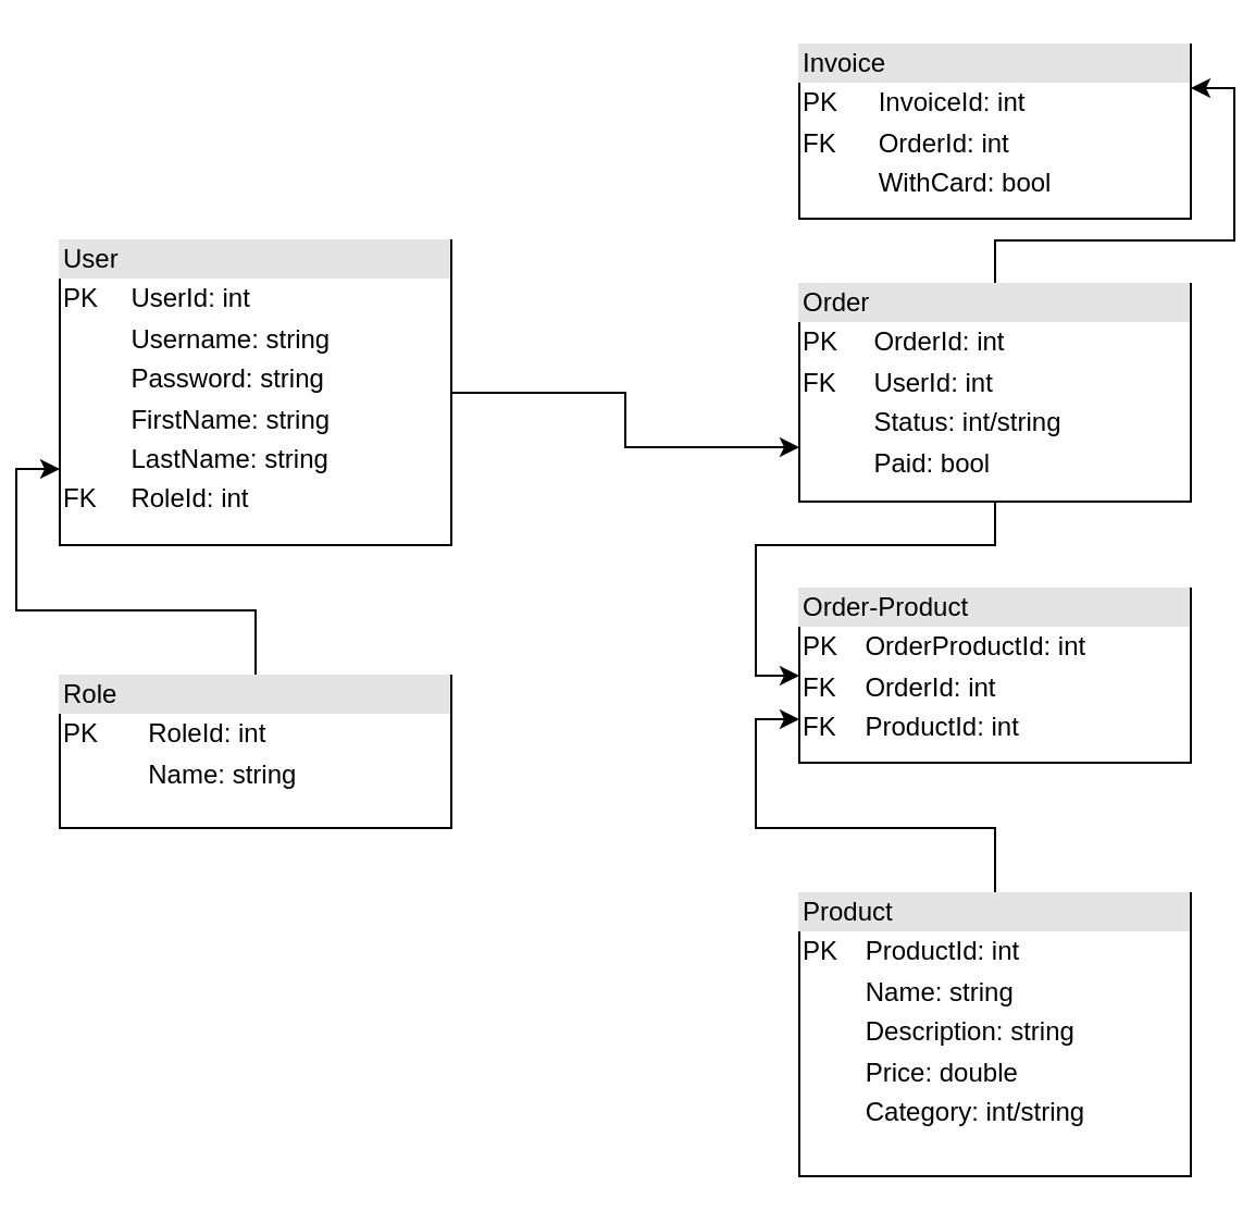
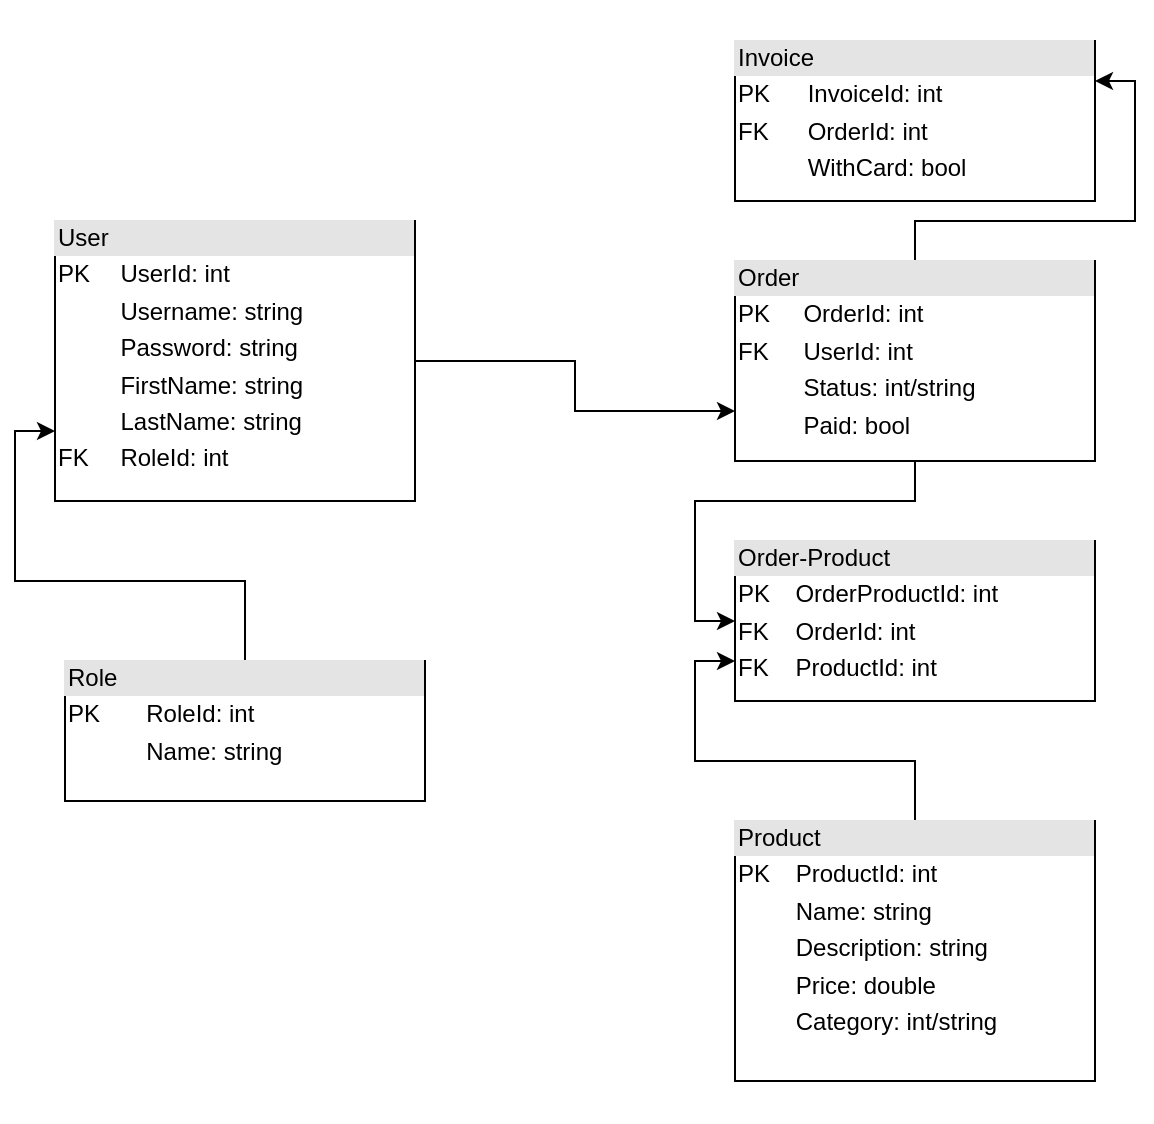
  <mxCell id="0" />
  <mxCell id="1" parent="0" />
  <mxCell id="2" style="edgeStyle=orthogonalEdgeStyle;rounded=0;orthogonalLoop=1;jettySize=auto;html=1;entryX=0;entryY=0.75;entryDx=0;entryDy=0;" parent="1" source="3" target="8" edge="1"><mxGeometry relative="1" as="geometry" /></mxCell>
  <mxCell id="3" value="&lt;div style=&quot;box-sizing: border-box ; width: 100% ; background: #e4e4e4 ; padding: 2px&quot;&gt;User&lt;/div&gt;&lt;table style=&quot;width: 100% ; font-size: 1em&quot; cellpadding=&quot;2&quot; cellspacing=&quot;0&quot;&gt;&lt;tbody&gt;&lt;tr&gt;&lt;td&gt;PK&lt;/td&gt;&lt;td&gt;UserId: int&lt;/td&gt;&lt;/tr&gt;&lt;tr&gt;&lt;td&gt;&lt;br&gt;&lt;/td&gt;&lt;td&gt;Username: string&lt;/td&gt;&lt;/tr&gt;&lt;tr&gt;&lt;td&gt;&lt;br&gt;&lt;/td&gt;&lt;td&gt;Password: string&lt;/td&gt;&lt;/tr&gt;&lt;tr&gt;&lt;td&gt;&lt;br&gt;&lt;/td&gt;&lt;td&gt;FirstName: string&lt;/td&gt;&lt;/tr&gt;&lt;tr&gt;&lt;td&gt;&lt;br&gt;&lt;/td&gt;&lt;td&gt;LastName: string&lt;/td&gt;&lt;/tr&gt;&lt;tr&gt;&lt;td&gt;FK&lt;/td&gt;&lt;td&gt;RoleId: int&lt;/td&gt;&lt;/tr&gt;&lt;/tbody&gt;&lt;/table&gt;" style="verticalAlign=top;align=left;overflow=fill;html=1;" parent="1" vertex="1"><mxGeometry x="20" y="110" width="180" height="140" as="geometry" /></mxCell>
  <mxCell id="4" style="edgeStyle=orthogonalEdgeStyle;rounded=0;orthogonalLoop=1;jettySize=auto;html=1;entryX=0;entryY=0.75;entryDx=0;entryDy=0;" parent="1" source="5" target="10" edge="1"><mxGeometry relative="1" as="geometry" /></mxCell>
  <mxCell id="5" value="&lt;div style=&quot;box-sizing: border-box ; width: 100% ; background: #e4e4e4 ; padding: 2px&quot;&gt;Product&lt;/div&gt;&lt;table style=&quot;width: 100% ; font-size: 1em&quot; cellpadding=&quot;2&quot; cellspacing=&quot;0&quot;&gt;&lt;tbody&gt;&lt;tr&gt;&lt;td&gt;PK&lt;/td&gt;&lt;td&gt;ProductId: int&lt;/td&gt;&lt;/tr&gt;&lt;tr&gt;&lt;td&gt;&lt;br&gt;&lt;/td&gt;&lt;td&gt;Name: string&lt;/td&gt;&lt;/tr&gt;&lt;tr&gt;&lt;td&gt;&lt;/td&gt;&lt;td&gt;Description: string&lt;/td&gt;&lt;/tr&gt;&lt;tr&gt;&lt;td&gt;&lt;br&gt;&lt;/td&gt;&lt;td&gt;Price: double&lt;/td&gt;&lt;/tr&gt;&lt;tr&gt;&lt;td&gt;&lt;br&gt;&lt;/td&gt;&lt;td&gt;Category: int/string&lt;/td&gt;&lt;/tr&gt;&lt;/tbody&gt;&lt;/table&gt;" style="verticalAlign=top;align=left;overflow=fill;html=1;" parent="1" vertex="1"><mxGeometry x="360" y="410" width="180" height="130" as="geometry" /></mxCell>
  <mxCell id="6" style="edgeStyle=orthogonalEdgeStyle;rounded=0;orthogonalLoop=1;jettySize=auto;html=1;entryX=0;entryY=0.5;entryDx=0;entryDy=0;" parent="1" source="8" target="10" edge="1"><mxGeometry relative="1" as="geometry" /></mxCell>
  <mxCell id="7" style="edgeStyle=orthogonalEdgeStyle;rounded=0;orthogonalLoop=1;jettySize=auto;html=1;entryX=1;entryY=0.25;entryDx=0;entryDy=0;" parent="1" source="8" target="9" edge="1"><mxGeometry relative="1" as="geometry" /></mxCell>
  <mxCell id="8" value="&lt;div style=&quot;box-sizing: border-box ; width: 100% ; background: #e4e4e4 ; padding: 2px&quot;&gt;Order&lt;/div&gt;&lt;table style=&quot;width: 100% ; font-size: 1em&quot; cellpadding=&quot;2&quot; cellspacing=&quot;0&quot;&gt;&lt;tbody&gt;&lt;tr&gt;&lt;td&gt;PK&lt;/td&gt;&lt;td&gt;OrderId: int&lt;/td&gt;&lt;/tr&gt;&lt;tr&gt;&lt;td&gt;FK&lt;/td&gt;&lt;td&gt;UserId: int&lt;/td&gt;&lt;/tr&gt;&lt;tr&gt;&lt;td&gt;&lt;br&gt;&lt;/td&gt;&lt;td&gt;Status: int/string&lt;/td&gt;&lt;/tr&gt;&lt;tr&gt;&lt;td&gt;&lt;br&gt;&lt;/td&gt;&lt;td&gt;Paid: bool&lt;/td&gt;&lt;/tr&gt;&lt;/tbody&gt;&lt;/table&gt;" style="verticalAlign=top;align=left;overflow=fill;html=1;" parent="1" vertex="1"><mxGeometry x="360" y="130" width="180" height="100" as="geometry" /></mxCell>
  <mxCell id="9" value="&lt;div style=&quot;box-sizing: border-box ; width: 100% ; background: #e4e4e4 ; padding: 2px&quot;&gt;Invoice&lt;/div&gt;&lt;table style=&quot;width: 100% ; font-size: 1em&quot; cellpadding=&quot;2&quot; cellspacing=&quot;0&quot;&gt;&lt;tbody&gt;&lt;tr&gt;&lt;td&gt;PK&lt;/td&gt;&lt;td&gt;InvoiceId: int&lt;/td&gt;&lt;/tr&gt;&lt;tr&gt;&lt;td&gt;FK&lt;/td&gt;&lt;td&gt;OrderId: int&lt;/td&gt;&lt;/tr&gt;&lt;tr&gt;&lt;td&gt;&lt;br&gt;&lt;/td&gt;&lt;td&gt;WithCard: bool&lt;/td&gt;&lt;/tr&gt;&lt;/tbody&gt;&lt;/table&gt;" style="verticalAlign=top;align=left;overflow=fill;html=1;" parent="1" vertex="1"><mxGeometry x="360" y="20" width="180" height="80" as="geometry" /></mxCell>
  <mxCell id="10" value="&lt;div style=&quot;box-sizing: border-box ; width: 100% ; background: #e4e4e4 ; padding: 2px&quot;&gt;Order-Product&lt;/div&gt;&lt;table style=&quot;width: 100% ; font-size: 1em&quot; cellpadding=&quot;2&quot; cellspacing=&quot;0&quot;&gt;&lt;tbody&gt;&lt;tr&gt;&lt;td&gt;PK&lt;/td&gt;&lt;td&gt;OrderProductId: int&lt;/td&gt;&lt;/tr&gt;&lt;tr&gt;&lt;td&gt;FK&lt;/td&gt;&lt;td&gt;OrderId: int&lt;/td&gt;&lt;/tr&gt;&lt;tr&gt;&lt;td&gt;FK&lt;/td&gt;&lt;td&gt;ProductId: int&lt;/td&gt;&lt;/tr&gt;&lt;/tbody&gt;&lt;/table&gt;" style="verticalAlign=top;align=left;overflow=fill;html=1;" parent="1" vertex="1"><mxGeometry x="360" y="270" width="180" height="80" as="geometry" /></mxCell>
  <mxCell id="11" style="edgeStyle=orthogonalEdgeStyle;rounded=0;orthogonalLoop=1;jettySize=auto;html=1;entryX=0;entryY=0.75;entryDx=0;entryDy=0;" edge="1" parent="1" source="12" target="3"><mxGeometry relative="1" as="geometry" /></mxCell>
- <mxCell id="12" value="&lt;div style=&quot;box-sizing: border-box ; width: 100% ; background: #e4e4e4 ; padding: 2px&quot;&gt;Role&lt;/div&gt;&lt;table style=&quot;width: 100% ; font-size: 1em&quot; cellpadding=&quot;2&quot; cellspacing=&quot;0&quot;&gt;&lt;tbody&gt;&lt;tr&gt;&lt;td&gt;PK&lt;/td&gt;&lt;td&gt;RoleId: int&lt;/td&gt;&lt;/tr&gt;&lt;tr&gt;&lt;td&gt;&lt;br&gt;&lt;/td&gt;&lt;td&gt;Name: string&lt;/td&gt;&lt;/tr&gt;&lt;/tbody&gt;&lt;/table&gt;" style="verticalAlign=top;align=left;overflow=fill;html=1;" vertex="1" parent="1"><mxGeometry x="20" y="310" width="180" height="70" as="geometry" /></mxCell>
+ <mxCell id="12" value="&lt;div style=&quot;box-sizing: border-box ; width: 100% ; background: #e4e4e4 ; padding: 2px&quot;&gt;Role&lt;/div&gt;&lt;table style=&quot;width: 100% ; font-size: 1em&quot; cellpadding=&quot;2&quot; cellspacing=&quot;0&quot;&gt;&lt;tbody&gt;&lt;tr&gt;&lt;td&gt;PK&lt;/td&gt;&lt;td&gt;RoleId: int&lt;/td&gt;&lt;/tr&gt;&lt;tr&gt;&lt;td&gt;&lt;br&gt;&lt;/td&gt;&lt;td&gt;Name: string&lt;/td&gt;&lt;/tr&gt;&lt;/tbody&gt;&lt;/table&gt;" style="verticalAlign=top;align=left;overflow=fill;html=1;" vertex="1" parent="1"><mxGeometry x="25" y="330" width="180" height="70" as="geometry" /></mxCell>
